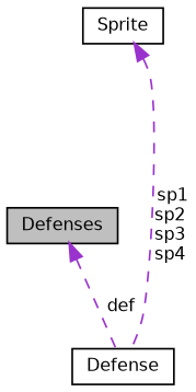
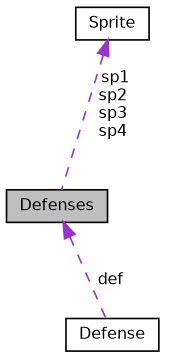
  digraph {
    node [color=black fillcolor=white fontname=Helvetica fontsize=10 shape=record style=filled]
    edge [color=darkorchid3 dir=back fontname=Helvetica fontsize=10 labelfontname=Helvetica labelfontsize=10 style=dashed]
    n1 [fillcolor=grey75 fontcolor=black height=0.2 label=Defenses width=0.4]
    n2 [height=0.2 label=Defense width=0.4]
    n3 [height=0.2 label=Sprite width=0.4]
    n1 -> n2 [label=" def"]
-   n3 -> n2 [label=" sp1\nsp2\nsp3\nsp4"]
+   n3 -> n1 [label=" sp1\nsp2\nsp3\nsp4"]
  }
